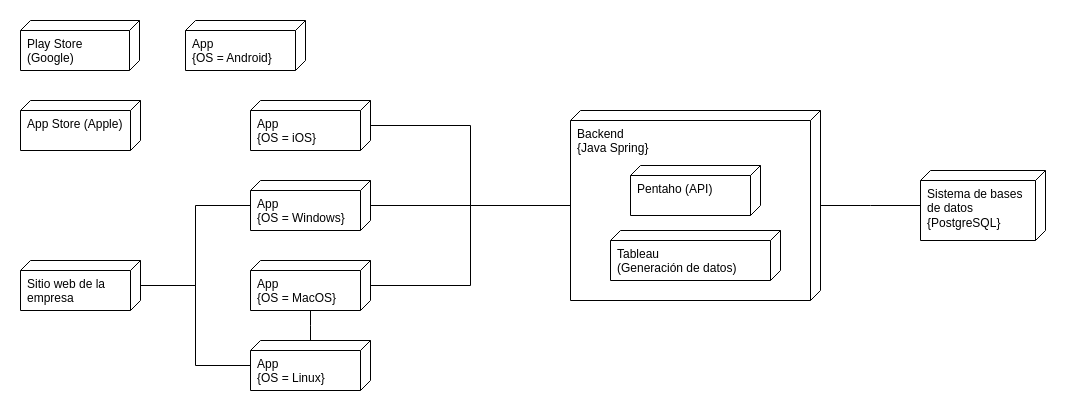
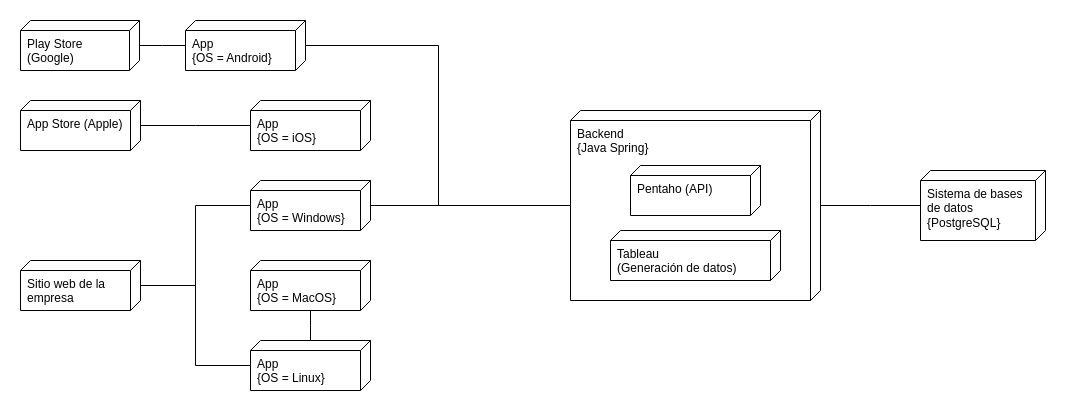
  <mxCell id="0" />
  <mxCell id="1" parent="0" />
  <mxCell id="2" value="&lt;div&gt;App&lt;/div&gt;&lt;div&gt;{OS = Android}&lt;br&gt;&lt;/div&gt;" style="verticalAlign=top;align=left;shape=cube;size=10;direction=south;fontStyle=0;html=1;boundedLbl=1;spacingLeft=5;whiteSpace=wrap;" vertex="1" parent="1"><mxGeometry x="185" y="20" width="120" height="50" as="geometry" /></mxCell>
  <mxCell id="3" value="&lt;div&gt;App&lt;/div&gt;&lt;div&gt;{OS = iOS}&lt;br&gt;&lt;/div&gt;" style="verticalAlign=top;align=left;shape=cube;size=10;direction=south;fontStyle=0;html=1;boundedLbl=1;spacingLeft=5;whiteSpace=wrap;" vertex="1" parent="1"><mxGeometry x="250" y="100" width="120" height="50" as="geometry" /></mxCell>
  <mxCell id="4" value="&lt;div&gt;App&lt;/div&gt;&lt;div&gt;{OS = Windows}&lt;br&gt;&lt;/div&gt;" style="verticalAlign=top;align=left;shape=cube;size=10;direction=south;fontStyle=0;html=1;boundedLbl=1;spacingLeft=5;whiteSpace=wrap;" vertex="1" parent="1"><mxGeometry x="250" y="180" width="120" height="50" as="geometry" /></mxCell>
  <mxCell id="5" value="&lt;div&gt;App&lt;/div&gt;&lt;div&gt;{OS = MacOS}&lt;br&gt;&lt;/div&gt;" style="verticalAlign=top;align=left;shape=cube;size=10;direction=south;fontStyle=0;html=1;boundedLbl=1;spacingLeft=5;whiteSpace=wrap;" vertex="1" parent="1"><mxGeometry x="250" y="260" width="120" height="50" as="geometry" /></mxCell>
  <mxCell id="6" value="&lt;div&gt;App&lt;/div&gt;&lt;div&gt;{OS = Linux}&lt;br&gt;&lt;/div&gt;" style="verticalAlign=top;align=left;shape=cube;size=10;direction=south;fontStyle=0;html=1;boundedLbl=1;spacingLeft=5;whiteSpace=wrap;" vertex="1" parent="1"><mxGeometry x="250" y="340" width="120" height="50" as="geometry" /></mxCell>
  <mxCell id="7" value="&lt;div&gt;Backend&lt;/div&gt;&lt;div&gt;{Java Spring}&lt;br&gt;&lt;/div&gt;" style="verticalAlign=top;align=left;shape=cube;size=10;direction=south;fontStyle=0;html=1;boundedLbl=1;spacingLeft=5;whiteSpace=wrap;" vertex="1" parent="1"><mxGeometry x="570" y="110" width="250" height="190" as="geometry" /></mxCell>
- <mxCell id="9" value="" style="endArrow=none;html=1;rounded=0;edgeStyle=elbowEdgeStyle;" edge="1" parent="1" source="3" target="7"><mxGeometry width="50" height="50" relative="1" as="geometry"><mxPoint x="380" y="55" as="sourcePoint" /><mxPoint x="510" y="235" as="targetPoint" /></mxGeometry></mxCell>
+ <mxCell id="8" value="" style="endArrow=none;html=1;rounded=0;edgeStyle=elbowEdgeStyle;" edge="1" parent="1" source="2" target="7"><mxGeometry width="50" height="50" relative="1" as="geometry"><mxPoint x="380" y="240" as="sourcePoint" /><mxPoint x="430" y="190" as="targetPoint" /></mxGeometry></mxCell>
  <mxCell id="10" value="" style="endArrow=none;html=1;rounded=0;edgeStyle=elbowEdgeStyle;" edge="1" parent="1" source="4" target="7"><mxGeometry width="50" height="50" relative="1" as="geometry"><mxPoint x="380" y="135" as="sourcePoint" /><mxPoint x="520" y="245" as="targetPoint" /></mxGeometry></mxCell>
- <mxCell id="11" value="" style="endArrow=none;html=1;rounded=0;edgeStyle=elbowEdgeStyle;" edge="1" parent="1" source="5" target="7"><mxGeometry width="50" height="50" relative="1" as="geometry"><mxPoint x="320" y="290" as="sourcePoint" /><mxPoint x="530" y="255" as="targetPoint" /></mxGeometry></mxCell>
  <mxCell id="12" value="" style="endArrow=none;html=1;rounded=0;edgeStyle=elbowEdgeStyle;" edge="1" parent="1" source="6" target="5"><mxGeometry width="50" height="50" relative="1" as="geometry"><mxPoint x="330" y="300" as="sourcePoint" /><mxPoint x="540" y="265" as="targetPoint" /></mxGeometry></mxCell>
  <mxCell id="13" value="&lt;div&gt;Pentaho (API)&lt;/div&gt;" style="verticalAlign=top;align=left;shape=cube;size=10;direction=south;fontStyle=0;html=1;boundedLbl=1;spacingLeft=5;whiteSpace=wrap;" vertex="1" parent="1"><mxGeometry x="630" y="165" width="130" height="50" as="geometry" /></mxCell>
  <mxCell id="14" value="&lt;div&gt;Play Store (Google)&lt;br&gt;&lt;/div&gt;" style="verticalAlign=top;align=left;shape=cube;size=10;direction=south;fontStyle=0;html=1;boundedLbl=1;spacingLeft=5;whiteSpace=wrap;" vertex="1" parent="1"><mxGeometry x="20" y="20" width="119" height="50" as="geometry" /></mxCell>
  <mxCell id="15" value="App Store (Apple)" style="verticalAlign=top;align=left;shape=cube;size=10;direction=south;fontStyle=0;html=1;boundedLbl=1;spacingLeft=5;whiteSpace=wrap;" vertex="1" parent="1"><mxGeometry x="20" y="100" width="120" height="50" as="geometry" /></mxCell>
+ <mxCell id="16" value="" style="endArrow=none;html=1;rounded=0;edgeStyle=elbowEdgeStyle;" edge="1" parent="1" source="2" target="14"><mxGeometry width="50" height="50" relative="1" as="geometry"><mxPoint x="380" y="55" as="sourcePoint" /><mxPoint x="580" y="215" as="targetPoint" /></mxGeometry></mxCell>
+ <mxCell id="17" value="" style="endArrow=none;html=1;rounded=0;edgeStyle=elbowEdgeStyle;" edge="1" parent="1" source="3" target="15"><mxGeometry width="50" height="50" relative="1" as="geometry"><mxPoint x="380" y="55" as="sourcePoint" /><mxPoint x="526" y="-25" as="targetPoint" /></mxGeometry></mxCell>
  <mxCell id="18" value="Sitio web de la empresa" style="verticalAlign=top;align=left;shape=cube;size=10;direction=south;fontStyle=0;html=1;boundedLbl=1;spacingLeft=5;whiteSpace=wrap;" vertex="1" parent="1"><mxGeometry x="20" y="260" width="120" height="50" as="geometry" /></mxCell>
  <mxCell id="19" value="" style="endArrow=none;html=1;rounded=0;edgeStyle=elbowEdgeStyle;" edge="1" parent="1" source="4" target="18"><mxGeometry width="50" height="50" relative="1" as="geometry"><mxPoint x="260" y="135" as="sourcePoint" /><mxPoint x="150" y="135" as="targetPoint" /></mxGeometry></mxCell>
  <mxCell id="20" value="" style="endArrow=none;html=1;rounded=0;edgeStyle=elbowEdgeStyle;" edge="1" parent="1" source="6" target="18"><mxGeometry width="50" height="50" relative="1" as="geometry"><mxPoint x="260" y="295" as="sourcePoint" /><mxPoint x="150" y="295" as="targetPoint" /></mxGeometry></mxCell>
  <mxCell id="21" value="" style="endArrow=none;html=1;rounded=0;edgeStyle=elbowEdgeStyle;" edge="1" parent="1" source="22" target="7"><mxGeometry width="50" height="50" relative="1" as="geometry"><mxPoint x="780" y="240" as="sourcePoint" /><mxPoint x="580" y="215" as="targetPoint" /></mxGeometry></mxCell>
  <mxCell id="22" value="&lt;div&gt;Sistema de bases de datos&lt;br&gt;&lt;/div&gt;&lt;div&gt;{PostgreSQL}&lt;br&gt;&lt;/div&gt;" style="verticalAlign=top;align=left;shape=cube;size=10;direction=south;fontStyle=0;html=1;boundedLbl=1;spacingLeft=5;whiteSpace=wrap;" vertex="1" parent="1"><mxGeometry x="920" y="170" width="125" height="70" as="geometry" /></mxCell>
  <mxCell id="23" value="&lt;div&gt;Tableau&lt;/div&gt;&lt;div&gt;(Generación de datos)&lt;br&gt;&lt;/div&gt;" style="verticalAlign=top;align=left;shape=cube;size=10;direction=south;fontStyle=0;html=1;boundedLbl=1;spacingLeft=5;whiteSpace=wrap;" vertex="1" parent="1"><mxGeometry x="610" y="230" width="170" height="50" as="geometry" /></mxCell>
